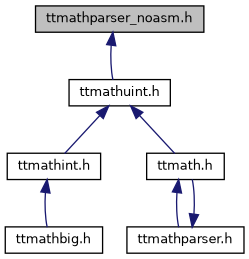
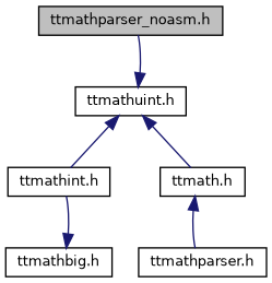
  digraph {
    node [color=black fillcolor=white fontname=Helvetica fontsize=10 shape=record style=filled]
    edge [color=midnightblue dir=back fontname=Helvetica fontsize=10 labelfontname=Helvetica labelfontsize=10 style=solid]
    n1 [fillcolor=grey75 fontcolor=black height=0.2 label="ttmathparser_noasm.h" width=0.4]
    n2 [height=0.2 label="ttmathuint.h" width=0.4]
    n3 [height=0.2 label="ttmathint.h" width=0.4]
    n4 [height=0.2 label="ttmath.h" width=0.4]
    n5 [height=0.2 label="ttmathbig.h" width=0.4]
    n6 [height=0.2 label="ttmathparser.h" width=0.4]
-   n1 -> n2
+   n2 -> n1
    n2 -> n3
    n2 -> n4
-   n3 -> n5
+   n5 -> n3
    n4 -> n6
-   n6 -> n4
  }
